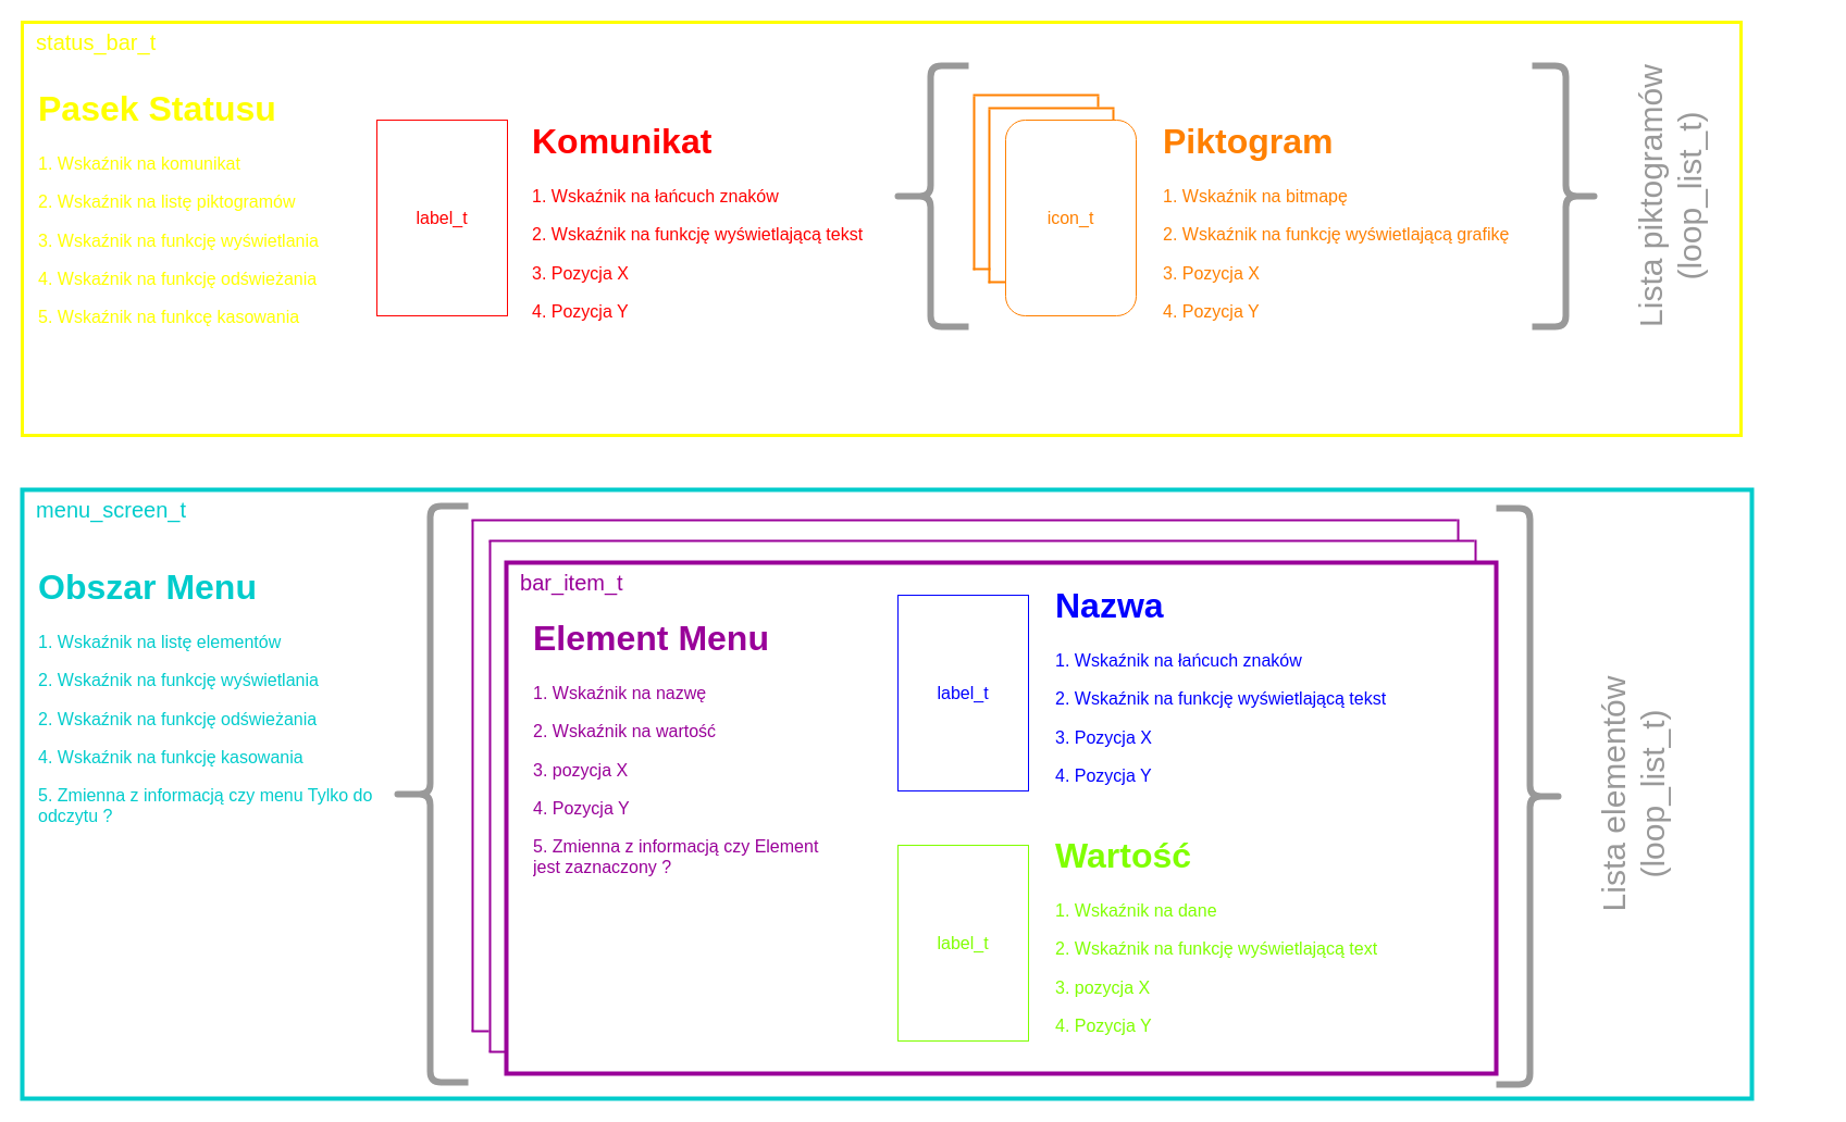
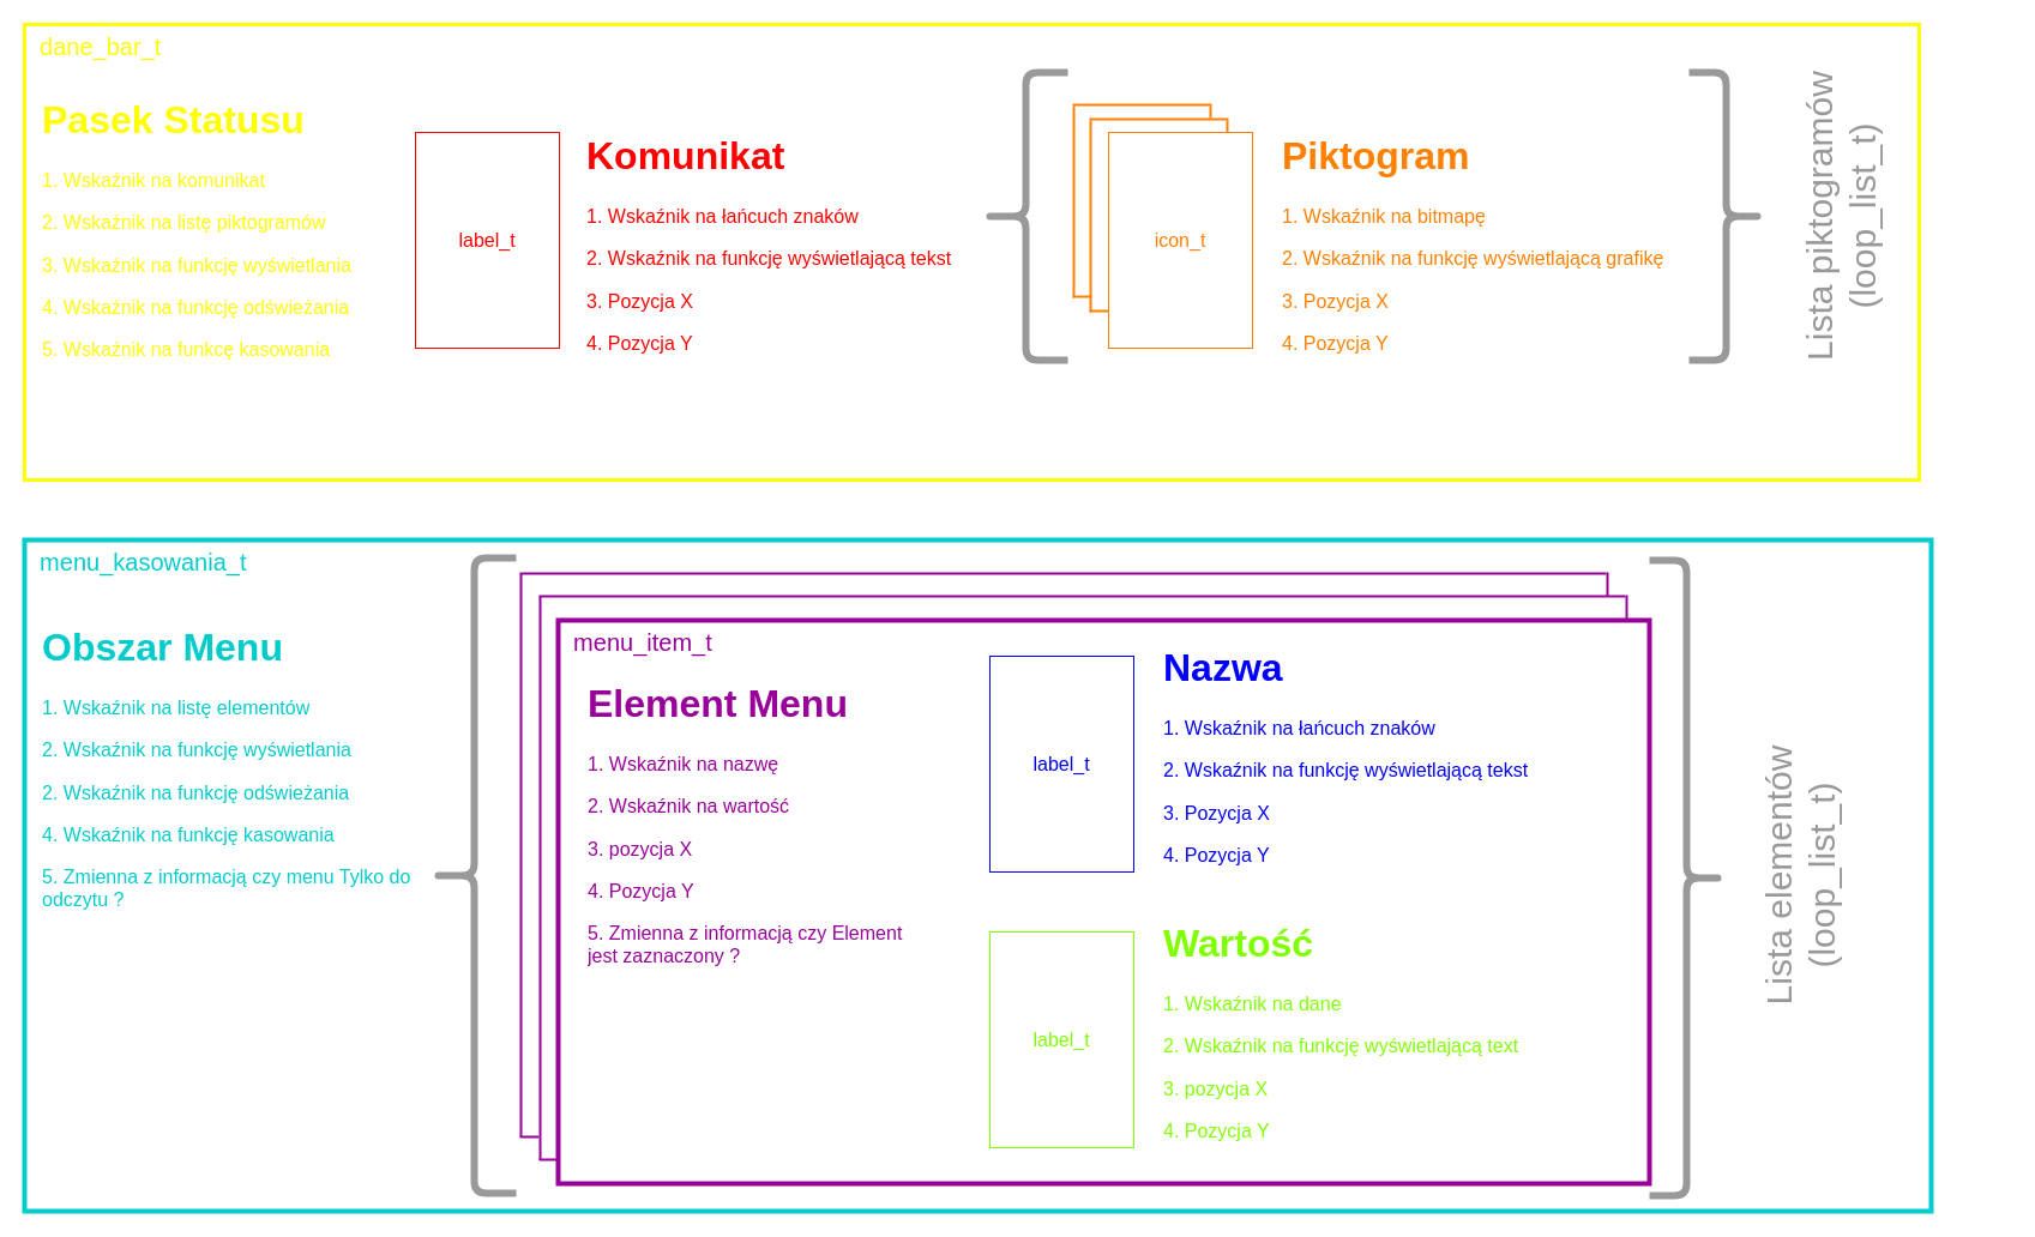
  <mxCell id="0" />
  <mxCell id="1" parent="0" />
- <mxCell id="2" value="&amp;nbsp; menu_screen_t" style="rounded=0;whiteSpace=wrap;html=1;strokeColor=#00CCCC;fontSize=20;fontColor=#00CCCC;fillColor=none;align=left;verticalAlign=top;strokeWidth=4;" parent="1" vertex="1"><mxGeometry x="20" y="450" width="1590" height="560" as="geometry" /></mxCell>
- <mxCell id="3" value="&amp;nbsp; status_bar_t" style="rounded=0;whiteSpace=wrap;html=1;strokeColor=#FFFF00;fontSize=20;fontColor=#FFFF00;strokeWidth=3;fillColor=none;verticalAlign=top;align=left;" parent="1" vertex="1"><mxGeometry x="20" y="20" width="1580" height="380" as="geometry" /></mxCell>
- <mxCell id="4" value="&amp;nbsp; bar_item_t" style="rounded=0;whiteSpace=wrap;html=1;strokeColor=#990099;fontSize=20;fontColor=#990099;fillColor=none;align=left;verticalAlign=top;strokeWidth=4;" parent="1" vertex="1"><mxGeometry x="465" y="517" width="910" height="470" as="geometry" /></mxCell>
+ <mxCell id="2" value="&amp;nbsp; menu_kasowania_t" style="rounded=0;whiteSpace=wrap;html=1;strokeColor=#00CCCC;fontSize=20;fontColor=#00CCCC;fillColor=none;align=left;verticalAlign=top;strokeWidth=4;" parent="1" vertex="1"><mxGeometry x="20" y="450" width="1590" height="560" as="geometry" /></mxCell>
+ <mxCell id="3" value="&amp;nbsp; dane_bar_t" style="rounded=0;whiteSpace=wrap;html=1;strokeColor=#FFFF00;fontSize=20;fontColor=#FFFF00;strokeWidth=3;fillColor=none;verticalAlign=top;align=left;" parent="1" vertex="1"><mxGeometry x="20" y="20" width="1580" height="380" as="geometry" /></mxCell>
+ <mxCell id="4" value="&amp;nbsp; menu_item_t" style="rounded=0;whiteSpace=wrap;html=1;strokeColor=#990099;fontSize=20;fontColor=#990099;fillColor=none;align=left;verticalAlign=top;strokeWidth=4;" parent="1" vertex="1"><mxGeometry x="465" y="517" width="910" height="470" as="geometry" /></mxCell>
  <mxCell id="5" value="label_t" style="rounded=0;whiteSpace=wrap;html=1;strokeColor=#0000FF;fontSize=16;fontColor=#0000FF;" parent="1" vertex="1"><mxGeometry x="825" y="547" width="120" height="180" as="geometry" /></mxCell>
  <mxCell id="6" value="label_t" style="rounded=0;whiteSpace=wrap;html=1;strokeColor=#80FF00;fontSize=16;fontColor=#80FF00;" parent="1" vertex="1"><mxGeometry x="825" y="777" width="120" height="180" as="geometry" /></mxCell>
- <mxCell id="7" value="icon_t" style="whiteSpace=wrap;html=1;strokeColor=#FF8000;strokeWidth=1;fontSize=16;fontColor=#FF8000;rounded=1;" parent="1" vertex="1"><mxGeometry x="924" y="110" width="120" height="180" as="geometry" /></mxCell>
+ <mxCell id="7" value="icon_t" style="rounded=0;whiteSpace=wrap;html=1;strokeColor=#FF8000;strokeWidth=1;fontSize=16;fontColor=#FF8000;" parent="1" vertex="1"><mxGeometry x="924" y="110" width="120" height="180" as="geometry" /></mxCell>
  <mxCell id="8" value="&lt;h1&gt;Nazwa&lt;/h1&gt;&lt;p&gt;1. Wskaźnik na łańcuch znaków&lt;/p&gt;&lt;p&gt;2. Wskaźnik na funkcję wyświetlającą tekst&lt;/p&gt;&lt;p&gt;3. Pozycja X&lt;/p&gt;&lt;p&gt;4. Pozycja Y&lt;/p&gt;" style="text;html=1;strokeColor=none;fillColor=none;spacing=5;spacingTop=-20;whiteSpace=wrap;overflow=hidden;rounded=0;strokeWidth=1;fontSize=16;fontColor=#0000FF;" parent="1" vertex="1"><mxGeometry x="965" y="527" width="390" height="210" as="geometry" /></mxCell>
  <mxCell id="9" value="&lt;h1&gt;Pasek Statusu&lt;/h1&gt;&lt;p&gt;1. Wskaźnik na komunikat&lt;/p&gt;&lt;p&gt;2. Wskaźnik na listę piktogramów&lt;/p&gt;&lt;p&gt;3. Wskaźnik na funkcję wyświetlania&lt;/p&gt;&lt;p&gt;4. Wskaźnik na funkcję odświeżania&lt;/p&gt;&lt;p&gt;5. Wskaźnik na funkcę kasowania&lt;/p&gt;" style="text;html=1;strokeColor=none;fillColor=none;spacing=5;spacingTop=-20;whiteSpace=wrap;overflow=hidden;rounded=0;strokeWidth=1;fontSize=16;fontColor=#FFFF00;" parent="1" vertex="1"><mxGeometry x="30" y="70" width="282" height="310" as="geometry" /></mxCell>
  <mxCell id="10" value="&lt;h1&gt;Wartość&lt;/h1&gt;&lt;p&gt;1. Wskaźnik na dane&lt;/p&gt;&lt;p&gt;2. Wskaźnik na funkcję wyświetlającą text&lt;/p&gt;&lt;p&gt;3. pozycja X&lt;/p&gt;&lt;p&gt;4. Pozycja Y&lt;/p&gt;" style="text;html=1;strokeColor=none;fillColor=none;spacing=5;spacingTop=-20;whiteSpace=wrap;overflow=hidden;rounded=0;strokeWidth=1;fontSize=16;fontColor=#80FF00;" parent="1" vertex="1"><mxGeometry x="965" y="757" width="390" height="210" as="geometry" /></mxCell>
  <mxCell id="11" value="&lt;h1&gt;Element Menu&lt;/h1&gt;&lt;p&gt;1. Wskaźnik na nazwę&lt;/p&gt;&lt;p&gt;2. Wskaźnik na wartość&lt;/p&gt;&lt;p&gt;3. pozycja X&lt;/p&gt;&lt;p&gt;4. Pozycja Y&lt;/p&gt;&lt;p&gt;5. Zmienna z informacją czy Element jest zaznaczony ?&lt;/p&gt;" style="text;html=1;strokeColor=none;fillColor=none;spacing=5;spacingTop=-20;whiteSpace=wrap;overflow=hidden;rounded=0;strokeWidth=1;fontSize=16;fontColor=#990099;" parent="1" vertex="1"><mxGeometry x="485" y="557" width="278.5" height="293" as="geometry" /></mxCell>
  <mxCell id="12" value="&lt;h1&gt;Piktogram&lt;/h1&gt;&lt;p&gt;1. Wskaźnik na bitmapę&lt;/p&gt;&lt;p&gt;2. Wskaźnik na funkcję wyświetlającą grafikę&lt;/p&gt;&lt;p&gt;3. Pozycja X&lt;/p&gt;&lt;p&gt;4. Pozycja Y&lt;/p&gt;" style="text;html=1;strokeColor=none;fillColor=none;spacing=5;spacingTop=-20;whiteSpace=wrap;overflow=hidden;rounded=0;strokeWidth=1;fontSize=16;fontColor=#FF8000;" parent="1" vertex="1"><mxGeometry x="1064" y="100" width="344" height="200" as="geometry" /></mxCell>
  <mxCell id="13" value="&lt;h1&gt;Obszar Menu&lt;/h1&gt;&lt;p&gt;1. Wskaźnik na listę elementów&amp;nbsp;&lt;/p&gt;&lt;p&gt;2. Wskaźnik na funkcję wyświetlania&lt;/p&gt;&lt;p&gt;2. Wskaźnik na funkcję odświeżania&lt;/p&gt;&lt;p&gt;4. Wskaźnik na funkcję kasowania&lt;/p&gt;&lt;p&gt;5. Zmienna z informacją czy menu Tylko do odczytu ?&lt;/p&gt;" style="text;html=1;strokeColor=none;fillColor=none;spacing=5;spacingTop=-20;whiteSpace=wrap;overflow=hidden;rounded=0;strokeWidth=1;fontSize=16;fontColor=#00CCCC;" parent="1" vertex="1"><mxGeometry x="30" y="510" width="330" height="390" as="geometry" /></mxCell>
  <mxCell id="14" value="label_t" style="rounded=0;whiteSpace=wrap;html=1;strokeColor=#FF0000;fontSize=16;fontColor=#FF0000;strokeWidth=1;" parent="1" vertex="1"><mxGeometry x="346" y="110" width="120" height="180" as="geometry" /></mxCell>
  <mxCell id="15" value="&lt;h1&gt;Komunikat&lt;/h1&gt;&lt;p&gt;1. Wskaźnik na łańcuch znaków&lt;/p&gt;&lt;p&gt;2. Wskaźnik na funkcję wyświetlającą tekst&lt;/p&gt;&lt;p&gt;3. Pozycja X&lt;/p&gt;&lt;p&gt;4. Pozycja Y&lt;/p&gt;" style="text;html=1;strokeColor=none;fillColor=none;spacing=5;spacingTop=-20;whiteSpace=wrap;overflow=hidden;rounded=0;strokeWidth=1;fontSize=16;fontColor=#FF0000;" parent="1" vertex="1"><mxGeometry x="484" y="100" width="313.5" height="210" as="geometry" /></mxCell>
  <mxCell id="16" value="" style="line;strokeWidth=2;direction=south;html=1;fontSize=16;strokeColor=#990099;" parent="1" vertex="1"><mxGeometry x="445" y="497" width="10" height="470" as="geometry" /></mxCell>
  <mxCell id="17" value="" style="line;strokeWidth=2;html=1;fontSize=16;strokeColor=#990099;" parent="1" vertex="1"><mxGeometry x="449" y="492" width="906" height="10" as="geometry" /></mxCell>
  <mxCell id="18" value="" style="line;strokeWidth=2;html=1;fontSize=16;fontColor=#990099;strokeColor=#990099;" parent="1" vertex="1"><mxGeometry x="449" y="962" width="16" height="10" as="geometry" /></mxCell>
  <mxCell id="19" value="" style="line;strokeWidth=2;direction=south;html=1;fontSize=16;strokeColor=#990099;" parent="1" vertex="1"><mxGeometry x="1351" y="496" width="10" height="20" as="geometry" /></mxCell>
  <mxCell id="20" value="" style="line;strokeWidth=2;direction=south;html=1;fontSize=16;strokeColor=#990099;" parent="1" vertex="1"><mxGeometry x="429" y="478" width="10" height="470" as="geometry" /></mxCell>
  <mxCell id="21" value="" style="line;strokeWidth=2;html=1;fontSize=16;strokeColor=#990099;" parent="1" vertex="1"><mxGeometry x="433" y="473" width="906" height="10" as="geometry" /></mxCell>
  <mxCell id="22" value="" style="line;strokeWidth=2;html=1;fontSize=16;fontColor=#990099;strokeColor=#990099;" parent="1" vertex="1"><mxGeometry x="433" y="943" width="16" height="10" as="geometry" /></mxCell>
  <mxCell id="23" value="" style="line;strokeWidth=2;direction=south;html=1;fontSize=16;strokeColor=#990099;" parent="1" vertex="1"><mxGeometry x="1335" y="477" width="10" height="20" as="geometry" /></mxCell>
  <mxCell id="24" value="" style="line;strokeWidth=2;html=1;strokeColor=#FF8000;fontSize=16;fontColor=#990099;" parent="1" vertex="1"><mxGeometry x="908" y="94" width="116" height="10" as="geometry" /></mxCell>
  <mxCell id="25" value="" style="line;strokeWidth=2;direction=south;html=1;strokeColor=#FF8000;fontSize=16;fontColor=#990099;" parent="1" vertex="1"><mxGeometry x="904" y="100" width="10" height="160" as="geometry" /></mxCell>
  <mxCell id="26" value="" style="line;strokeWidth=2;direction=south;html=1;strokeColor=#FF8000;fontSize=16;fontColor=#990099;" parent="1" vertex="1"><mxGeometry x="1018" y="100" width="10" height="10" as="geometry" /></mxCell>
  <mxCell id="27" value="" style="line;strokeWidth=2;html=1;strokeColor=#FF8000;fontSize=16;fontColor=#990099;" parent="1" vertex="1"><mxGeometry x="908" y="254" width="16" height="10" as="geometry" /></mxCell>
  <mxCell id="28" value="" style="line;strokeWidth=2;html=1;strokeColor=#FF8000;fontSize=16;fontColor=#990099;" parent="1" vertex="1"><mxGeometry x="894" y="82" width="116" height="10" as="geometry" /></mxCell>
  <mxCell id="29" value="" style="line;strokeWidth=2;direction=south;html=1;strokeColor=#FF8000;fontSize=16;fontColor=#990099;" parent="1" vertex="1"><mxGeometry x="890" y="88" width="10" height="160" as="geometry" /></mxCell>
  <mxCell id="30" value="" style="line;strokeWidth=2;direction=south;html=1;strokeColor=#FF8000;fontSize=16;fontColor=#990099;" parent="1" vertex="1"><mxGeometry x="1004" y="88" width="10" height="10" as="geometry" /></mxCell>
  <mxCell id="31" value="" style="line;strokeWidth=2;html=1;strokeColor=#FF8000;fontSize=16;fontColor=#990099;" parent="1" vertex="1"><mxGeometry x="894" y="242" width="16" height="10" as="geometry" /></mxCell>
  <mxCell id="32" value="" style="shape=curlyBracket;whiteSpace=wrap;html=1;rounded=1;fillColor=#33FF33;fontColor=#ffffff;strokeColor=#999999;strokeWidth=6;" parent="1" vertex="1"><mxGeometry x="820" y="60" width="70" height="240" as="geometry" /></mxCell>
  <mxCell id="33" value="" style="shape=curlyBracket;whiteSpace=wrap;html=1;rounded=1;flipH=1;strokeColor=#999999;strokeWidth=6;fillColor=#33FF33;" parent="1" vertex="1"><mxGeometry x="1408" y="60" width="62" height="240" as="geometry" /></mxCell>
  <mxCell id="34" value="" style="shape=curlyBracket;whiteSpace=wrap;html=1;rounded=1;fillColor=#33FF33;fontColor=#ffffff;strokeColor=#999999;strokeWidth=6;" parent="1" vertex="1"><mxGeometry x="360" y="465" width="70" height="530" as="geometry" /></mxCell>
  <mxCell id="35" value="" style="shape=curlyBracket;whiteSpace=wrap;html=1;rounded=1;flipH=1;strokeColor=#999999;strokeWidth=6;fillColor=#33FF33;" parent="1" vertex="1"><mxGeometry x="1375" y="467" width="62" height="530" as="geometry" /></mxCell>
  <mxCell id="36" value="Lista piktogramów (loop_list_t)" style="text;html=1;strokeColor=none;fillColor=none;align=center;verticalAlign=middle;whiteSpace=wrap;rounded=0;strokeWidth=6;fontColor=#999999;rotation=-90;fontSize=30;" parent="1" vertex="1"><mxGeometry x="1395" y="140" width="280" height="80" as="geometry" /></mxCell>
  <mxCell id="37" value="Lista elementów (loop_list_t)" style="text;html=1;strokeColor=none;fillColor=none;align=center;verticalAlign=middle;whiteSpace=wrap;rounded=0;strokeWidth=6;fontColor=#999999;rotation=-90;fontSize=30;" parent="1" vertex="1"><mxGeometry x="1361" y="690" width="280" height="80" as="geometry" /></mxCell>
